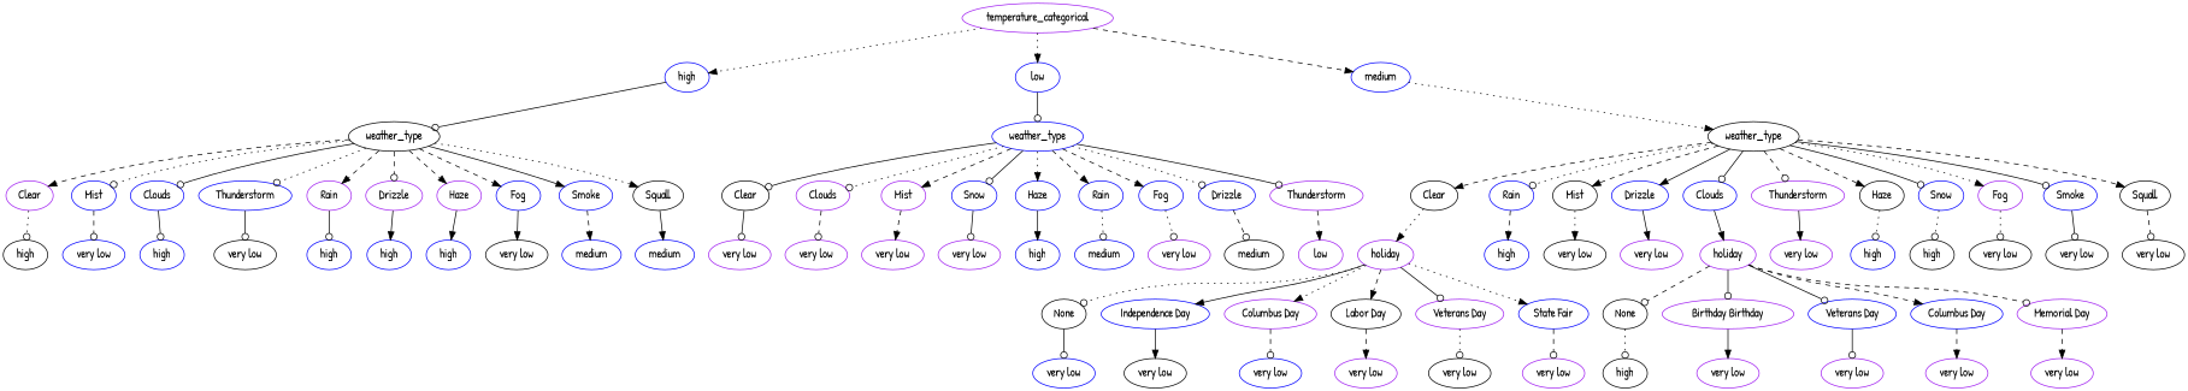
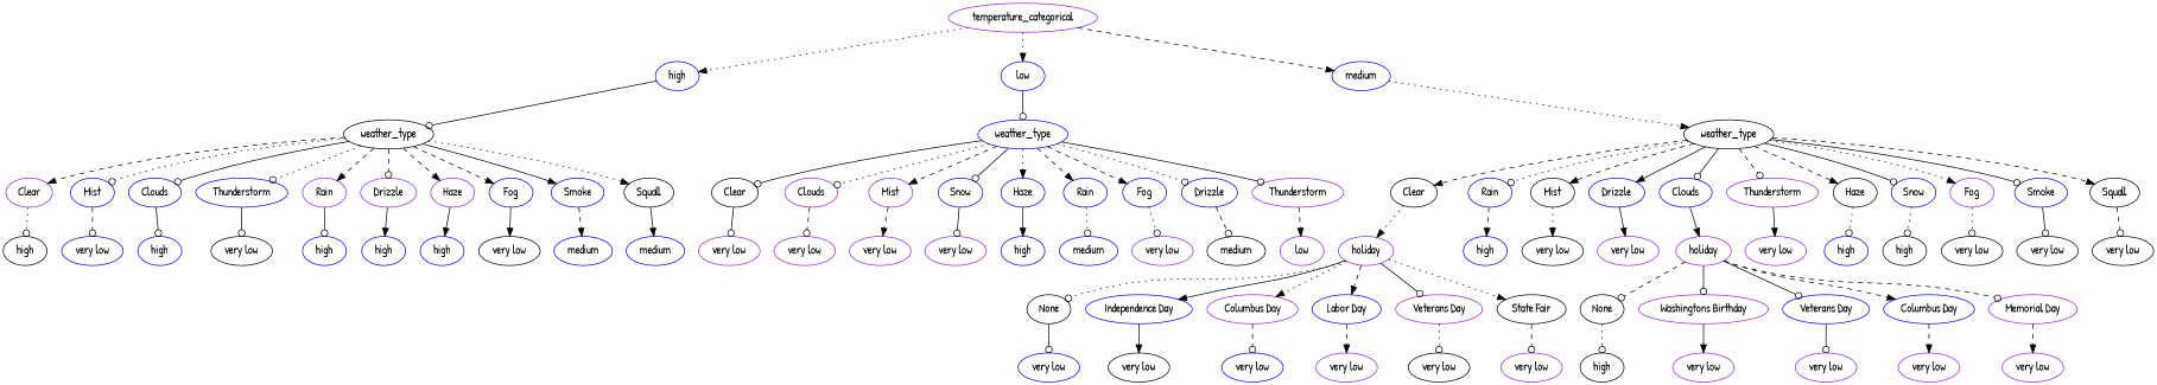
  digraph {
    fontname="Patrick Hand"
    node [color=blue fontname="Patrick Hand"]
    edge [arrowhead=normal fontname="Patrick Hand" style=solid]
    n1 [color=purple label=temperature_categorical]
    n2 [label=high]
    n3 [label=low]
    n4 [label=medium]
    n5 [color=black label=weather_type]
    n6 [label=weather_type]
    n7 [color=black label=weather_type]
    n8 [color=purple label=Clear]
    n9 [label=Mist]
    n10 [label=Clouds]
    n11 [label=Thunderstorm]
    n12 [color=purple label=Rain]
    n13 [color=purple label=Drizzle]
    n14 [color=purple label=Haze]
    n15 [label=Fog]
    n16 [label=Smoke]
    n17 [color=black label=Squall]
    n18 [color=black label=high]
    n19 [label="very low"]
    n20 [label=high]
    n21 [color=black label="very low"]
    n22 [label=high]
    n23 [label=high]
    n24 [label=high]
    n25 [color=black label="very low"]
    n26 [label=medium]
    n27 [label=medium]
    n28 [color=black label=Clear]
    n29 [color=purple label=Clouds]
    n30 [color=purple label=Mist]
    n31 [label=Snow]
    n32 [label=Haze]
    n33 [label=Rain]
    n34 [label=Fog]
    n35 [label=Drizzle]
    n36 [color=purple label=Thunderstorm]
    n37 [color=purple label="very low"]
    n38 [color=purple label="very low"]
    n39 [color=purple label="very low"]
    n40 [color=purple label="very low"]
    n41 [label=high]
    n42 [label=medium]
    n43 [color=purple label="very low"]
    n44 [color=black label=medium]
    n45 [color=purple label=low]
    n46 [color=black label=Clear]
    n47 [label=Rain]
    n48 [color=black label=Mist]
    n49 [label=Drizzle]
    n50 [label=Clouds]
    n51 [color=purple label=Thunderstorm]
    n52 [color=black label=Haze]
    n53 [label=Snow]
    n54 [color=purple label=Fog]
    n55 [label=Smoke]
    n56 [color=black label=Squall]
    n57 [color=purple label=holiday]
    n58 [label=high]
    n59 [color=black label="very low"]
    n60 [color=purple label="very low"]
    n61 [color=purple label=holiday]
    n62 [color=purple label="very low"]
    n63 [label=high]
    n64 [color=black label=high]
    n65 [color=black label="very low"]
    n66 [color=black label="very low"]
    n67 [color=black label="very low"]
    n68 [color=black label=None]
    n69 [label="Independence Day"]
    n70 [color=purple label="Columbus Day"]
-   n71 [color=black label="Labor Day"]
+   n71 [label="Labor Day"]
    n72 [color=purple label="Veterans Day"]
-   n73 [label="State Fair"]
+   n73 [color=black label="State Fair"]
    n74 [label="very low"]
    n75 [color=black label="very low"]
    n76 [label="very low"]
    n77 [color=purple label="very low"]
    n78 [color=black label="very low"]
    n79 [color=purple label="very low"]
    n80 [color=black label=None]
-   n81 [color=purple label="Birthday Birthday"]
+   n81 [color=purple label="Washingtons Birthday"]
    n82 [label="Veterans Day"]
    n83 [label="Columbus Day"]
    n84 [color=purple label="Memorial Day"]
    n85 [color=black label=high]
    n86 [color=purple label="very low"]
    n87 [color=purple label="very low"]
    n88 [color=purple label="very low"]
    n89 [color=purple label="very low"]
    n1 -> n2 [style=dotted]
    n1 -> n3 [style=dotted]
    n1 -> n4 [style=dashed]
    n2 -> n5 [arrowhead=odot]
    n3 -> n6 [arrowhead=odot]
    n4 -> n7 [style=dotted]
    n5 -> n8 [style=dashed]
    n5 -> n9 [arrowhead=odot style=dotted]
    n5 -> n10 [arrowhead=odot]
    n5 -> n11 [arrowhead=odot style=dotted]
    n5 -> n12 [style=dashed]
    n5 -> n13 [arrowhead=odot style=dashed]
    n5 -> n14 [style=dashed]
    n5 -> n15 [style=dashed]
    n5 -> n16
    n5 -> n17 [style=dotted]
    n6 -> n28 [arrowhead=odot]
    n6 -> n29 [arrowhead=odot style=dotted]
    n6 -> n30 [style=dashed]
    n6 -> n31 [arrowhead=odot]
    n6 -> n32 [style=dotted]
    n6 -> n33 [style=dashed]
    n6 -> n34 [style=dashed]
    n6 -> n35 [arrowhead=odot style=dotted]
    n6 -> n36 [arrowhead=odot]
    n7 -> n46 [style=dashed]
    n7 -> n47 [arrowhead=odot style=dotted]
    n7 -> n48 [style=dashed]
    n7 -> n49
    n7 -> n50 [arrowhead=odot]
    n7 -> n51 [arrowhead=odot style=dashed]
    n7 -> n52 [style=dashed]
    n7 -> n53 [arrowhead=odot]
    n7 -> n54 [style=dotted]
    n7 -> n55 [arrowhead=odot]
    n7 -> n56 [style=dashed]
    n8 -> n18 [arrowhead=odot style=dotted]
    n9 -> n19 [arrowhead=odot style=dashed]
    n10 -> n20 [arrowhead=odot]
    n11 -> n21 [arrowhead=odot]
    n12 -> n22 [arrowhead=odot]
    n13 -> n23
    n14 -> n24
    n15 -> n25
    n16 -> n26 [style=dashed]
    n17 -> n27
    n28 -> n37 [arrowhead=odot]
    n29 -> n38 [arrowhead=odot style=dashed]
    n30 -> n39 [style=dashed]
    n31 -> n40 [arrowhead=odot]
    n32 -> n41
    n33 -> n42 [arrowhead=odot style=dotted]
    n34 -> n43 [arrowhead=odot style=dotted]
    n35 -> n44 [arrowhead=odot style=dashed]
    n36 -> n45 [style=dashed]
    n46 -> n57 [style=dotted]
    n47 -> n58 [style=dashed]
    n48 -> n59 [style=dotted]
    n49 -> n60
    n50 -> n61
    n51 -> n62
    n52 -> n63 [arrowhead=odot style=dotted]
    n53 -> n64 [arrowhead=odot style=dotted]
    n54 -> n65 [arrowhead=odot style=dotted]
    n55 -> n66 [arrowhead=odot]
    n56 -> n67 [arrowhead=odot style=dashed]
    n57 -> n68 [arrowhead=odot style=dotted]
    n57 -> n69
    n57 -> n70 [style=dotted]
    n57 -> n71 [style=dashed]
    n57 -> n72 [arrowhead=odot]
    n57 -> n73 [style=dotted]
    n61 -> n80 [arrowhead=odot style=dashed]
    n61 -> n81 [arrowhead=odot]
    n61 -> n82 [arrowhead=odot]
    n61 -> n83 [style=dashed]
    n61 -> n84 [arrowhead=odot style=dashed]
    n68 -> n74 [arrowhead=odot]
    n69 -> n75
    n70 -> n76 [arrowhead=odot style=dashed]
    n71 -> n77 [style=dashed]
    n72 -> n78 [arrowhead=odot style=dotted]
    n73 -> n79 [arrowhead=odot style=dashed]
    n80 -> n85 [arrowhead=odot style=dotted]
    n81 -> n86
    n82 -> n87 [arrowhead=odot]
    n83 -> n88 [style=dashed]
    n84 -> n89 [style=dashed]
  }
